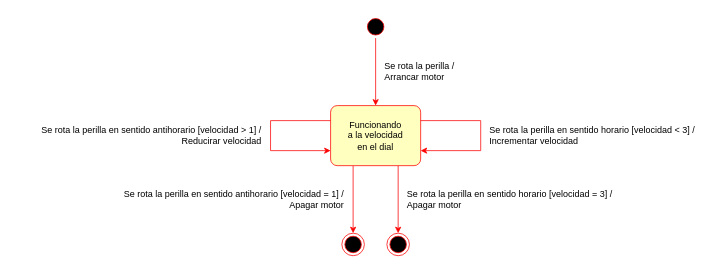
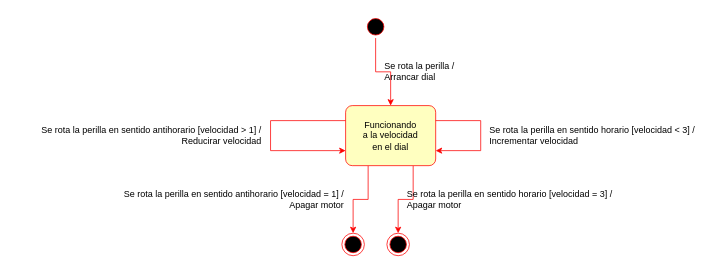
  <mxCell id="0" />
  <mxCell id="1" parent="0" />
  <mxCell id="2" style="edgeStyle=orthogonalEdgeStyle;rounded=0;orthogonalLoop=1;jettySize=auto;html=1;entryX=0.5;entryY=0;entryDx=0;entryDy=0;strokeColor=#FC0000;" edge="1" parent="1" source="3" target="6"><mxGeometry relative="1" as="geometry" /></mxCell>
  <mxCell id="3" value="" style="ellipse;html=1;shape=startState;fillColor=#000000;strokeColor=#ff0000;" vertex="1" parent="1"><mxGeometry x="485" y="20" width="30" height="30" as="geometry" /></mxCell>
  <mxCell id="4" style="edgeStyle=orthogonalEdgeStyle;rounded=0;orthogonalLoop=1;jettySize=auto;html=1;exitX=0.25;exitY=1;exitDx=0;exitDy=0;strokeColor=#FC0000;" edge="1" parent="1" source="6" target="8"><mxGeometry relative="1" as="geometry"><mxPoint x="500" y="300" as="targetPoint" /></mxGeometry></mxCell>
  <mxCell id="5" style="edgeStyle=orthogonalEdgeStyle;rounded=0;orthogonalLoop=1;jettySize=auto;html=1;exitX=0.75;exitY=1;exitDx=0;exitDy=0;strokeColor=#FC0000;" edge="1" parent="1" source="6" target="10"><mxGeometry relative="1" as="geometry" /></mxCell>
- <mxCell id="6" value="&lt;div&gt;Funcionando&lt;/div&gt;&lt;div&gt;a la velocidad&lt;/div&gt;&lt;div&gt;en el dial&lt;br&gt;&lt;/div&gt;" style="rounded=1;whiteSpace=wrap;html=1;arcSize=11;fontColor=#000000;fillColor=#ffffc0;strokeColor=#ff0000;" vertex="1" parent="1"><mxGeometry x="440" y="140" width="120" height="80" as="geometry" /></mxCell>
+ <mxCell id="6" value="&lt;div&gt;Funcionando&lt;/div&gt;&lt;div&gt;a la velocidad&lt;/div&gt;&lt;div&gt;en el dial&lt;br&gt;&lt;/div&gt;" style="rounded=1;whiteSpace=wrap;html=1;arcSize=11;fontColor=#000000;fillColor=#ffffc0;strokeColor=#ff0000;" vertex="1" parent="1"><mxGeometry x="460" y="140" width="120" height="80" as="geometry" /></mxCell>
  <mxCell id="7" style="edgeStyle=orthogonalEdgeStyle;rounded=0;orthogonalLoop=1;jettySize=auto;html=1;entryX=1;entryY=0.75;entryDx=0;entryDy=0;exitX=1;exitY=0.25;exitDx=0;exitDy=0;strokeColor=#FC0000;" edge="1" parent="1" source="6" target="6"><mxGeometry relative="1" as="geometry"><Array as="points"><mxPoint x="640" y="160" /><mxPoint x="640" y="200" /></Array></mxGeometry></mxCell>
  <mxCell id="8" value="" style="ellipse;html=1;shape=endState;fillColor=#000000;strokeColor=#ff0000;" vertex="1" parent="1"><mxGeometry x="455" y="310" width="30" height="30" as="geometry" /></mxCell>
  <mxCell id="9" style="edgeStyle=orthogonalEdgeStyle;rounded=0;orthogonalLoop=1;jettySize=auto;html=1;entryX=0;entryY=0.75;entryDx=0;entryDy=0;exitX=0;exitY=0.25;exitDx=0;exitDy=0;strokeColor=#FC0000;" edge="1" parent="1" source="6" target="6"><mxGeometry relative="1" as="geometry"><Array as="points"><mxPoint x="360" y="160" /><mxPoint x="360" y="200" /></Array></mxGeometry></mxCell>
  <mxCell id="10" value="" style="ellipse;html=1;shape=endState;fillColor=#000000;strokeColor=#ff0000;" vertex="1" parent="1"><mxGeometry x="515" y="310" width="30" height="30" as="geometry" /></mxCell>
- <mxCell id="11" value="&lt;div&gt;Se rota la perilla /&lt;/div&gt;&lt;div&gt;Arrancar motor&lt;/div&gt;" style="text;html=1;strokeColor=none;fillColor=none;align=left;verticalAlign=middle;whiteSpace=wrap;rounded=0;" vertex="1" parent="1"><mxGeometry x="510" y="80" width="230" height="30" as="geometry" /></mxCell>
+ <mxCell id="11" value="&lt;div&gt;Se rota la perilla /&lt;/div&gt;&lt;div&gt;Arrancar dial&lt;/div&gt;" style="text;html=1;strokeColor=none;fillColor=none;align=left;verticalAlign=middle;whiteSpace=wrap;rounded=0;" vertex="1" parent="1"><mxGeometry x="510" y="80" width="230" height="30" as="geometry" /></mxCell>
  <mxCell id="12" value="&lt;div&gt;Se rota la perilla en sentido horario [velocidad &amp;lt; 3] / Incrementar velocidad&lt;/div&gt;" style="text;html=1;strokeColor=none;fillColor=none;align=left;verticalAlign=middle;whiteSpace=wrap;rounded=0;" vertex="1" parent="1"><mxGeometry x="650" y="165" width="290" height="30" as="geometry" /></mxCell>
  <mxCell id="13" value="&lt;div align=&quot;right&quot;&gt;Se rota la perilla en sentido antihorario [velocidad &amp;gt; 1] / Reducirar velocidad&lt;/div&gt;" style="text;html=1;strokeColor=none;fillColor=none;align=right;verticalAlign=middle;whiteSpace=wrap;rounded=0;" vertex="1" parent="1"><mxGeometry x="20" y="165" width="330" height="30" as="geometry" /></mxCell>
  <mxCell id="14" value="&lt;div align=&quot;right&quot;&gt;Se rota la perilla en sentido antihorario [velocidad = 1] / Apagar motor&lt;br&gt;&lt;/div&gt;" style="text;html=1;strokeColor=none;fillColor=none;align=right;verticalAlign=middle;whiteSpace=wrap;rounded=0;" vertex="1" parent="1"><mxGeometry x="130" y="250" width="330" height="30" as="geometry" /></mxCell>
  <mxCell id="15" value="&lt;div&gt;Se rota la perilla en sentido horario [velocidad = 3] / Apagar motor&lt;br&gt;&lt;/div&gt;" style="text;html=1;strokeColor=none;fillColor=none;align=left;verticalAlign=middle;whiteSpace=wrap;rounded=0;" vertex="1" parent="1"><mxGeometry x="540" y="250" width="290" height="30" as="geometry" /></mxCell>
